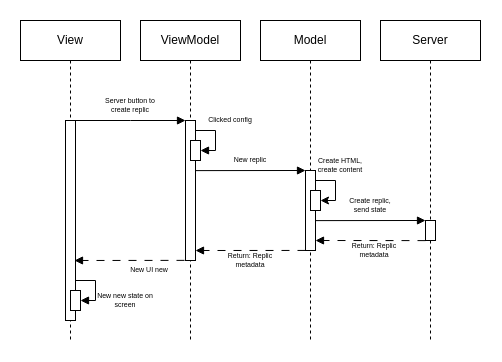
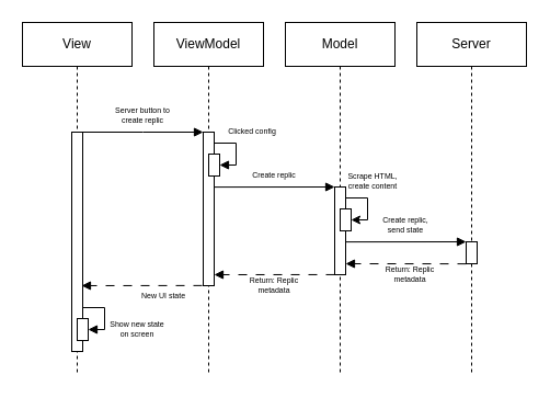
  <mxCell id="0" />
  <mxCell id="1" parent="0" />
  <mxCell id="2" value="View" style="shape=umlLifeline;perimeter=lifelinePerimeter;whiteSpace=wrap;html=1;container=1;dropTarget=0;collapsible=0;recursiveResize=0;outlineConnect=0;portConstraint=eastwest;newEdgeStyle={&quot;edgeStyle&quot;:&quot;elbowEdgeStyle&quot;,&quot;elbow&quot;:&quot;vertical&quot;,&quot;curved&quot;:0,&quot;rounded&quot;:0};" vertex="1" parent="1"><mxGeometry x="20" y="20" width="100" height="320" as="geometry" /></mxCell>
  <mxCell id="3" value="" style="html=1;points=[[0,0,0,0,5],[0,1,0,0,-5],[1,0,0,0,5],[1,1,0,0,-5]];perimeter=orthogonalPerimeter;outlineConnect=0;targetShapes=umlLifeline;portConstraint=eastwest;newEdgeStyle={&quot;curved&quot;:0,&quot;rounded&quot;:0};" vertex="1" parent="2"><mxGeometry x="45" y="100" width="10" height="200" as="geometry" /></mxCell>
  <mxCell id="4" value="" style="html=1;points=[[0,0,0,0,5],[0,1,0,0,-5],[1,0,0,0,5],[1,1,0,0,-5]];perimeter=orthogonalPerimeter;outlineConnect=0;targetShapes=umlLifeline;portConstraint=eastwest;newEdgeStyle={&quot;curved&quot;:0,&quot;rounded&quot;:0};" vertex="1" parent="2"><mxGeometry x="50" y="270" width="10" height="20" as="geometry" /></mxCell>
  <mxCell id="5" value="ViewModel" style="shape=umlLifeline;perimeter=lifelinePerimeter;whiteSpace=wrap;html=1;container=1;dropTarget=0;collapsible=0;recursiveResize=0;outlineConnect=0;portConstraint=eastwest;newEdgeStyle={&quot;edgeStyle&quot;:&quot;elbowEdgeStyle&quot;,&quot;elbow&quot;:&quot;vertical&quot;,&quot;curved&quot;:0,&quot;rounded&quot;:0};" vertex="1" parent="1"><mxGeometry x="140" y="20" width="100" height="320" as="geometry" /></mxCell>
  <mxCell id="6" value="" style="html=1;points=[[0,0,0,0,5],[0,1,0,0,-5],[1,0,0,0,5],[1,1,0,0,-5]];perimeter=orthogonalPerimeter;outlineConnect=0;targetShapes=umlLifeline;portConstraint=eastwest;newEdgeStyle={&quot;curved&quot;:0,&quot;rounded&quot;:0};" vertex="1" parent="5"><mxGeometry x="45" y="100" width="10" height="140" as="geometry" /></mxCell>
  <mxCell id="7" value="" style="html=1;points=[[0,0,0,0,5],[0,1,0,0,-5],[1,0,0,0,5],[1,1,0,0,-5]];perimeter=orthogonalPerimeter;outlineConnect=0;targetShapes=umlLifeline;portConstraint=eastwest;newEdgeStyle={&quot;curved&quot;:0,&quot;rounded&quot;:0};" vertex="1" parent="5"><mxGeometry x="50" y="120" width="10" height="20" as="geometry" /></mxCell>
  <mxCell id="8" value="" style="edgeStyle=orthogonalEdgeStyle;rounded=0;orthogonalLoop=1;jettySize=auto;html=1;elbow=vertical;endArrow=block;endFill=1;" edge="1" parent="5" target="7"><mxGeometry relative="1" as="geometry"><mxPoint x="70" y="130" as="targetPoint" /><mxPoint x="55" y="110" as="sourcePoint" /><Array as="points"><mxPoint x="75" y="110" /><mxPoint x="75" y="130" /></Array></mxGeometry></mxCell>
  <mxCell id="9" value="Model" style="shape=umlLifeline;perimeter=lifelinePerimeter;whiteSpace=wrap;html=1;container=1;dropTarget=0;collapsible=0;recursiveResize=0;outlineConnect=0;portConstraint=eastwest;newEdgeStyle={&quot;edgeStyle&quot;:&quot;elbowEdgeStyle&quot;,&quot;elbow&quot;:&quot;vertical&quot;,&quot;curved&quot;:0,&quot;rounded&quot;:0};" vertex="1" parent="1"><mxGeometry x="260" y="20" width="100" height="320" as="geometry" /></mxCell>
  <mxCell id="10" style="edgeStyle=orthogonalEdgeStyle;rounded=0;orthogonalLoop=1;jettySize=auto;html=1;curved=0;" edge="1" parent="9" source="11" target="12"><mxGeometry relative="1" as="geometry"><Array as="points"><mxPoint x="75" y="160" /><mxPoint x="75" y="180" /></Array></mxGeometry></mxCell>
  <mxCell id="11" value="" style="html=1;points=[[0,0,0,0,5],[0,1,0,0,-5],[1,0,0,0,5],[1,1,0,0,-5]];perimeter=orthogonalPerimeter;outlineConnect=0;targetShapes=umlLifeline;portConstraint=eastwest;newEdgeStyle={&quot;curved&quot;:0,&quot;rounded&quot;:0};" vertex="1" parent="9"><mxGeometry x="45" y="150" width="10" height="80" as="geometry" /></mxCell>
  <mxCell id="12" value="" style="html=1;points=[[0,0,0,0,5],[0,1,0,0,-5],[1,0,0,0,5],[1,1,0,0,-5]];perimeter=orthogonalPerimeter;outlineConnect=0;targetShapes=umlLifeline;portConstraint=eastwest;newEdgeStyle={&quot;curved&quot;:0,&quot;rounded&quot;:0};" vertex="1" parent="9"><mxGeometry x="50" y="170" width="10" height="20" as="geometry" /></mxCell>
  <mxCell id="13" value="Server" style="shape=umlLifeline;perimeter=lifelinePerimeter;whiteSpace=wrap;html=1;container=1;dropTarget=0;collapsible=0;recursiveResize=0;outlineConnect=0;portConstraint=eastwest;newEdgeStyle={&quot;edgeStyle&quot;:&quot;elbowEdgeStyle&quot;,&quot;elbow&quot;:&quot;vertical&quot;,&quot;curved&quot;:0,&quot;rounded&quot;:0};" vertex="1" parent="1"><mxGeometry x="380" y="20" width="100" height="320" as="geometry" /></mxCell>
  <mxCell id="14" value="" style="html=1;points=[[0,0,0,0,5],[0,1,0,0,-5],[1,0,0,0,5],[1,1,0,0,-5]];perimeter=orthogonalPerimeter;outlineConnect=0;targetShapes=umlLifeline;portConstraint=eastwest;newEdgeStyle={&quot;curved&quot;:0,&quot;rounded&quot;:0};" vertex="1" parent="13"><mxGeometry x="45" y="200" width="10" height="20" as="geometry" /></mxCell>
  <mxCell id="15" value="Server button to create replic" style="text;html=1;align=center;verticalAlign=middle;whiteSpace=wrap;rounded=0;fontSize=7;" vertex="1" parent="1"><mxGeometry x="100" y="90" width="60" height="30" as="geometry" /></mxCell>
  <mxCell id="16" value="" style="edgeStyle=elbowEdgeStyle;rounded=0;orthogonalLoop=1;jettySize=auto;html=1;elbow=vertical;curved=0;endArrow=block;endFill=1;" edge="1" parent="1" target="6"><mxGeometry relative="1" as="geometry"><mxPoint x="120" y="120" as="targetPoint" /><mxPoint x="75" y="120" as="sourcePoint" /></mxGeometry></mxCell>
  <mxCell id="17" value="Clicked config" style="text;html=1;align=center;verticalAlign=middle;whiteSpace=wrap;rounded=0;fontSize=7;" vertex="1" parent="1"><mxGeometry x="200" y="110" width="60" height="20" as="geometry" /></mxCell>
  <mxCell id="18" value="" style="edgeStyle=elbowEdgeStyle;rounded=0;orthogonalLoop=1;jettySize=auto;html=1;elbow=vertical;curved=0;endArrow=block;endFill=1;" edge="1" parent="1"><mxGeometry relative="1" as="geometry"><mxPoint x="305" y="170" as="targetPoint" /><mxPoint x="195" y="170.11" as="sourcePoint" /></mxGeometry></mxCell>
- <mxCell id="19" value="New replic" style="text;html=1;align=center;verticalAlign=middle;whiteSpace=wrap;rounded=0;fontSize=7;" vertex="1" parent="1"><mxGeometry x="220" y="150" width="60" height="20" as="geometry" /></mxCell>
- <mxCell id="20" value="Create HTML, create content" style="text;html=1;align=center;verticalAlign=middle;whiteSpace=wrap;rounded=0;fontSize=7;" vertex="1" parent="1"><mxGeometry x="310" y="150" width="60" height="30" as="geometry" /></mxCell>
+ <mxCell id="19" value="Create replic" style="text;html=1;align=center;verticalAlign=middle;whiteSpace=wrap;rounded=0;fontSize=7;" vertex="1" parent="1"><mxGeometry x="220" y="150" width="60" height="20" as="geometry" /></mxCell>
+ <mxCell id="20" value="Scrape HTML, create content" style="text;html=1;align=center;verticalAlign=middle;whiteSpace=wrap;rounded=0;fontSize=7;" vertex="1" parent="1"><mxGeometry x="310" y="150" width="60" height="30" as="geometry" /></mxCell>
  <mxCell id="21" value="" style="edgeStyle=elbowEdgeStyle;rounded=0;orthogonalLoop=1;jettySize=auto;html=1;elbow=vertical;curved=0;endArrow=block;endFill=1;" edge="1" parent="1"><mxGeometry relative="1" as="geometry"><mxPoint x="425" y="220" as="targetPoint" /><mxPoint x="315" y="220.11" as="sourcePoint" /></mxGeometry></mxCell>
  <mxCell id="22" value="Create replic, send state" style="text;html=1;align=center;verticalAlign=middle;whiteSpace=wrap;rounded=0;fontSize=7;" vertex="1" parent="1"><mxGeometry x="340" y="190" width="60" height="30" as="geometry" /></mxCell>
  <mxCell id="23" value="" style="edgeStyle=elbowEdgeStyle;rounded=0;orthogonalLoop=1;jettySize=auto;html=1;elbow=vertical;curved=0;endArrow=block;endFill=1;dashed=1;dashPattern=8 8;" edge="1" parent="1" target="11"><mxGeometry relative="1" as="geometry"><mxPoint x="335" y="240" as="targetPoint" /><mxPoint x="425" y="240.11" as="sourcePoint" /></mxGeometry></mxCell>
  <mxCell id="24" value="Return: Replic metadata" style="text;html=1;align=center;verticalAlign=middle;whiteSpace=wrap;rounded=0;fontSize=7;" vertex="1" parent="1"><mxGeometry x="344" y="240" width="60" height="20" as="geometry" /></mxCell>
  <mxCell id="25" value="" style="edgeStyle=elbowEdgeStyle;rounded=0;orthogonalLoop=1;jettySize=auto;html=1;elbow=vertical;curved=0;endArrow=block;endFill=1;dashed=1;dashPattern=8 8;" edge="1" parent="1"><mxGeometry relative="1" as="geometry"><mxPoint x="195" y="249.83" as="targetPoint" /><mxPoint x="305" y="249.94" as="sourcePoint" /></mxGeometry></mxCell>
  <mxCell id="26" value="Return: Replic metadata" style="text;html=1;align=center;verticalAlign=middle;whiteSpace=wrap;rounded=0;fontSize=7;" vertex="1" parent="1"><mxGeometry x="220" y="250" width="60" height="20" as="geometry" /></mxCell>
  <mxCell id="27" value="" style="edgeStyle=elbowEdgeStyle;rounded=0;orthogonalLoop=1;jettySize=auto;html=1;elbow=vertical;curved=0;endArrow=block;endFill=1;dashed=1;dashPattern=8 8;" edge="1" parent="1"><mxGeometry relative="1" as="geometry"><mxPoint x="74" y="259.76" as="targetPoint" /><mxPoint x="184" y="259.87" as="sourcePoint" /></mxGeometry></mxCell>
- <mxCell id="28" value="New UI new&amp;nbsp;" style="text;html=1;align=center;verticalAlign=middle;whiteSpace=wrap;rounded=0;fontSize=7;" vertex="1" parent="1"><mxGeometry x="120" y="260" width="60" height="20" as="geometry" /></mxCell>
+ <mxCell id="28" value="New UI state&amp;nbsp;" style="text;html=1;align=center;verticalAlign=middle;whiteSpace=wrap;rounded=0;fontSize=7;" vertex="1" parent="1"><mxGeometry x="120" y="260" width="60" height="20" as="geometry" /></mxCell>
  <mxCell id="29" value="" style="edgeStyle=orthogonalEdgeStyle;rounded=0;orthogonalLoop=1;jettySize=auto;html=1;elbow=vertical;endArrow=block;endFill=1;" edge="1" parent="1"><mxGeometry relative="1" as="geometry"><mxPoint x="80" y="300" as="targetPoint" /><mxPoint x="75" y="280" as="sourcePoint" /><Array as="points"><mxPoint x="95" y="280" /><mxPoint x="95" y="300" /></Array></mxGeometry></mxCell>
- <mxCell id="30" value="New new state on screen" style="text;html=1;align=center;verticalAlign=middle;whiteSpace=wrap;rounded=0;fontSize=7;" vertex="1" parent="1"><mxGeometry x="95" y="290" width="60" height="20" as="geometry" /></mxCell>
+ <mxCell id="30" value="Show new state on screen" style="text;html=1;align=center;verticalAlign=middle;whiteSpace=wrap;rounded=0;fontSize=7;" vertex="1" parent="1"><mxGeometry x="95" y="290" width="60" height="20" as="geometry" /></mxCell>
